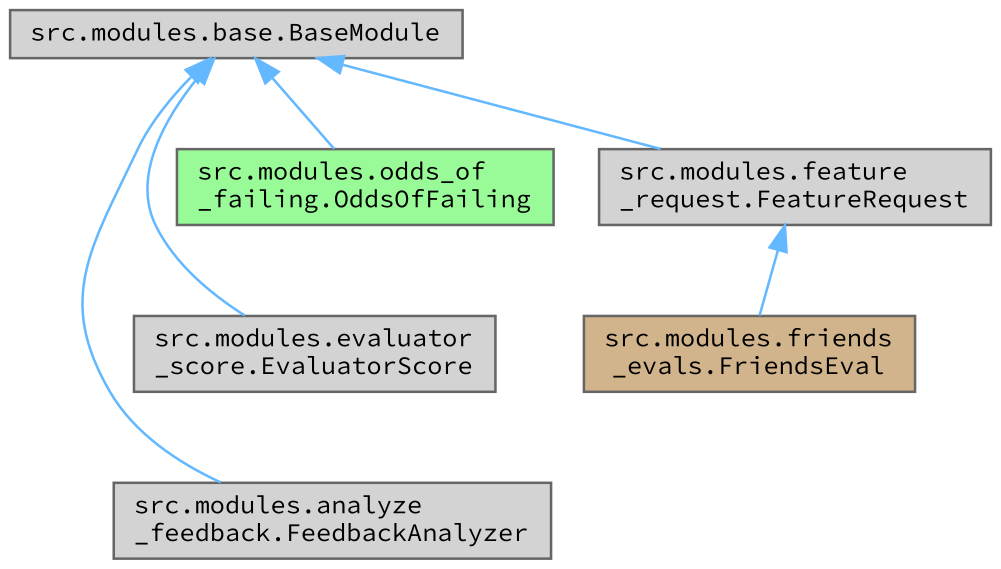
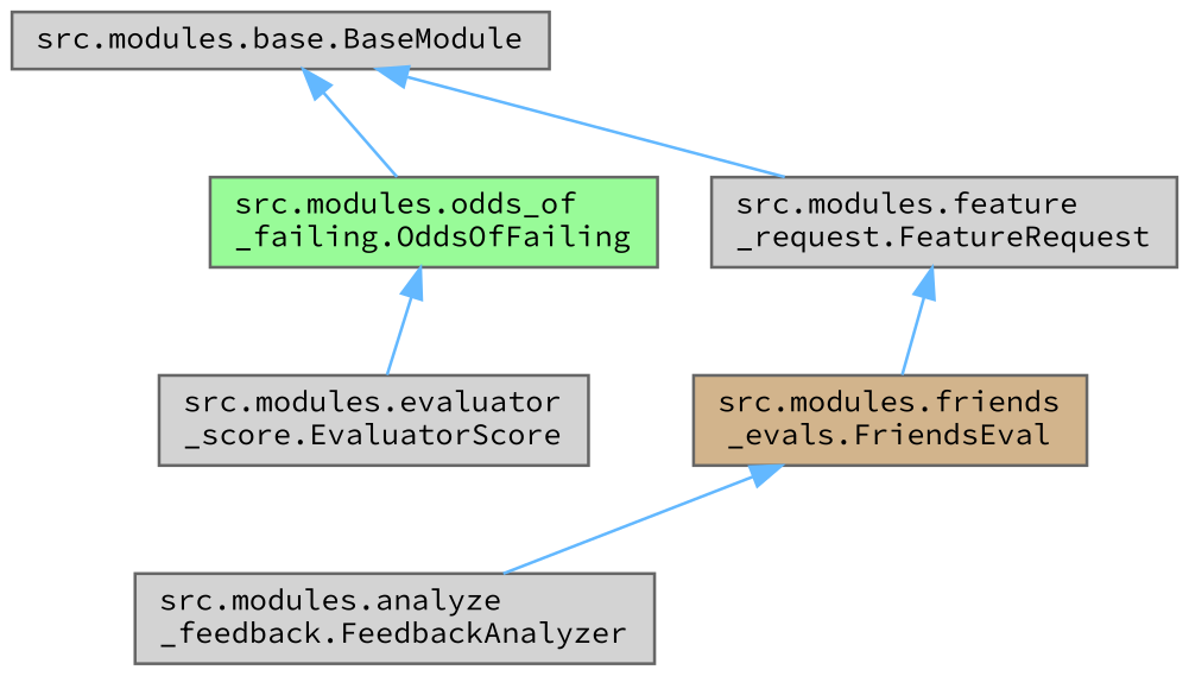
  digraph {
    fontname="Source Code Pro"
    rankdir=TB
    node [color=gray40 fillcolor=lightgrey fontname="Source Code Pro" fontsize=10 shape=box style=filled]
    edge [color=steelblue1 dir=back fontname="Source Code Pro" fontsize=10 labelfontname=Helvetica labelfontsize=10 style=solid]
    n1 [fontcolor=black height=0.2 label="src.modules.base.BaseModule" width=0.4]
    n2 [height=0.2 label="src.modules.analyze\l_feedback.FeedbackAnalyzer" width=0.4]
    n3 [height=0.2 label="src.modules.evaluator\l_score.EvaluatorScore" width=0.4]
    n4 [height=0.2 label="src.modules.feature\l_request.FeatureRequest" width=0.4]
    n5 [fillcolor=palegreen height=0.2 label="src.modules.odds_of\l_failing.OddsOfFailing" width=0.4]
    n6 [fillcolor=tan height=0.2 label="src.modules.friends\l_evals.FriendsEval" width=0.4]
-   n1 -> n2
-   n1 -> n3
+   n6 -> n2
+   n5 -> n3
    n1 -> n4
    n1 -> n5
    n4 -> n6
  }
